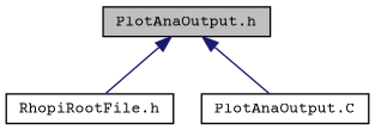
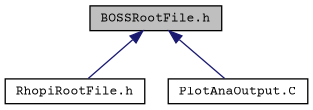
  digraph {
    fontname="Courier Prime"
    node [color=black fillcolor=white fontname="Courier Prime" fontsize=10 shape=record style=filled]
    edge [color=midnightblue dir=back fontname="Courier Prime" fontsize=10 labelfontname=Helvetica labelfontsize=10 style=solid]
-   n1 [fillcolor=grey75 fontcolor=black height=0.2 label="PlotAnaOutput.h" width=0.4]
+   n1 [fillcolor=grey75 fontcolor=black height=0.2 label="BOSSRootFile.h" width=0.4]
    n2 [height=0.2 label="RhopiRootFile.h" width=0.4]
    n3 [height=0.2 label="PlotAnaOutput.C" width=0.4]
    n1 -> n2
    n1 -> n3
  }
